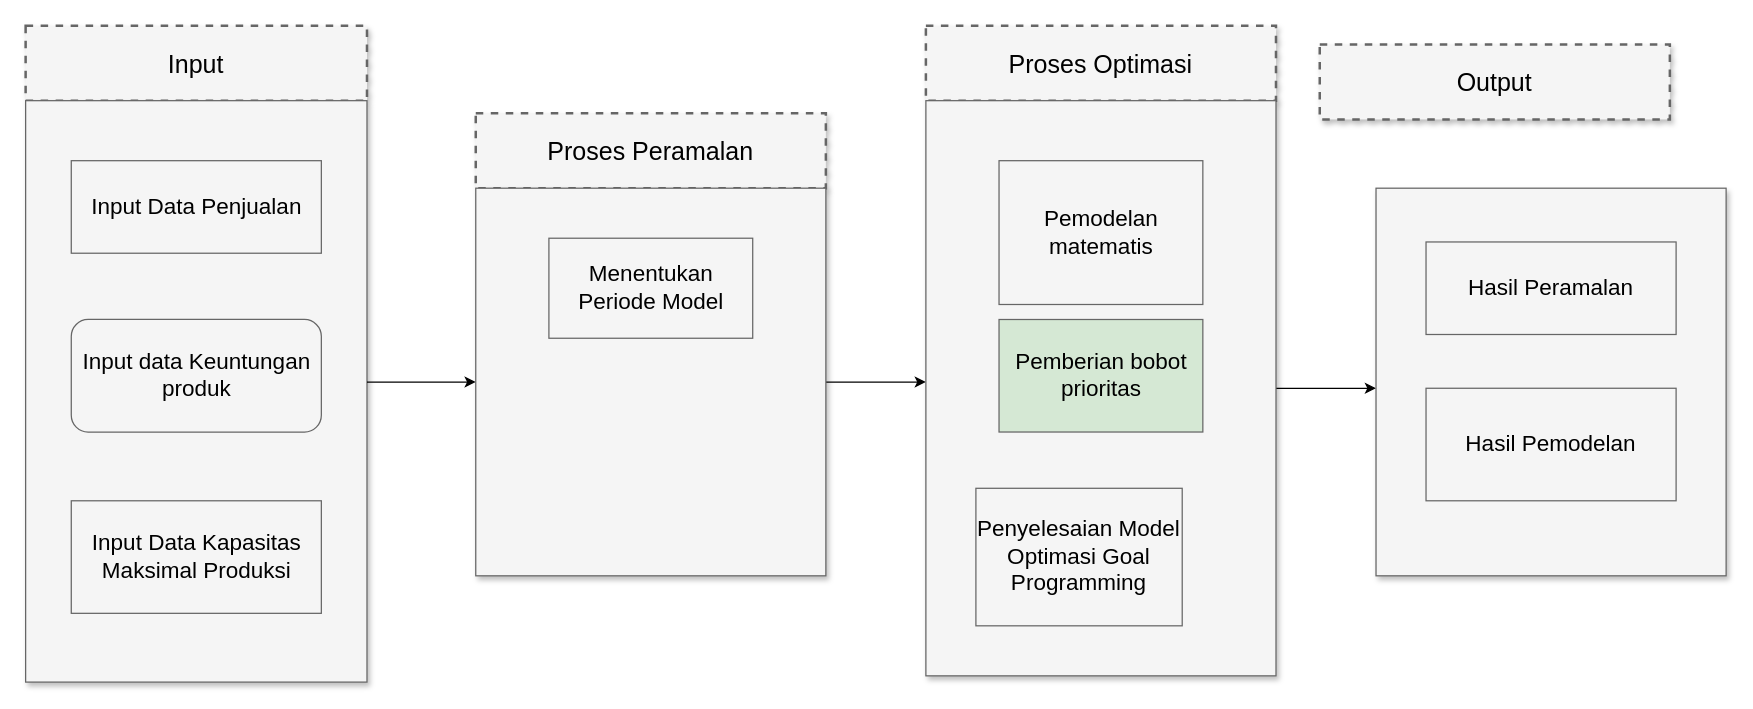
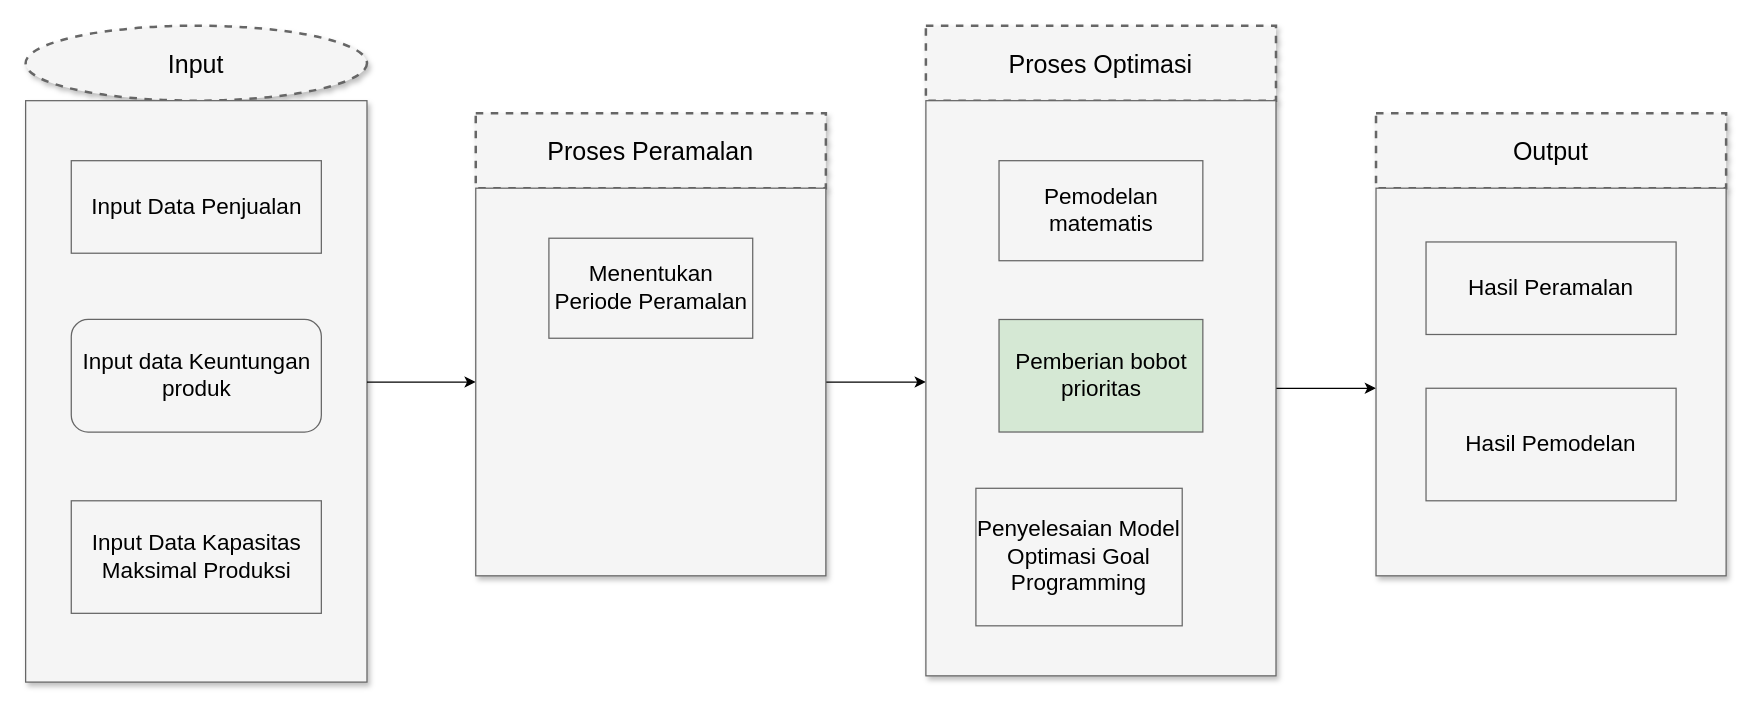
  <mxCell id="0" style=";html=1;" />
  <mxCell id="1" style=";html=1;" parent="0" />
- <mxCell id="2" value="Input" style="whiteSpace=wrap;html=1;shadow=1;fontSize=20;fillColor=#f5f5f5;strokeColor=#666666;strokeWidth=2;dashed=1;" vertex="1" parent="1"><mxGeometry x="20" y="20" width="273" height="60" as="geometry" /></mxCell>
- <mxCell id="3" value="Output" style="whiteSpace=wrap;html=1;shadow=1;fontSize=20;fillColor=#f5f5f5;strokeColor=#666666;strokeWidth=2;dashed=1;" vertex="1" parent="1"><mxGeometry x="1055" y="35" width="280" height="60" as="geometry" /></mxCell>
+ <mxCell id="2" value="Input" style="ellipse;whiteSpace=wrap;html=1;shadow=1;fontSize=20;fillColor=#f5f5f5;strokeColor=#666666;strokeWidth=2;dashed=1;" vertex="1" parent="1"><mxGeometry x="20" y="20" width="273" height="60" as="geometry" /></mxCell>
+ <mxCell id="3" value="Output" style="whiteSpace=wrap;html=1;shadow=1;fontSize=20;fillColor=#f5f5f5;strokeColor=#666666;strokeWidth=2;dashed=1;" vertex="1" parent="1"><mxGeometry x="1100" y="90" width="280" height="60" as="geometry" /></mxCell>
  <mxCell id="4" value="Proses Optimasi" style="whiteSpace=wrap;html=1;shadow=1;fontSize=20;fillColor=#f5f5f5;strokeColor=#666666;strokeWidth=2;dashed=1;" vertex="1" parent="1"><mxGeometry x="740" y="20" width="280" height="60" as="geometry" /></mxCell>
  <mxCell id="5" value="" style="whiteSpace=wrap;html=1;shadow=1;fontSize=18;fillColor=#f5f5f5;strokeColor=#666666;" vertex="1" parent="1"><mxGeometry x="20" y="80" width="273" height="465" as="geometry" /></mxCell>
  <mxCell id="6" value="Proses Peramalan" style="whiteSpace=wrap;html=1;shadow=1;fontSize=20;fillColor=#f5f5f5;strokeColor=#666666;strokeWidth=2;dashed=1;" parent="1" vertex="1"><mxGeometry x="380" y="90" width="280" height="60" as="geometry" /></mxCell>
  <mxCell id="7" value="Input Data Penjualan" style="whiteSpace=wrap;html=1;shadow=0;fontSize=18;fillColor=#f5f5f5;strokeColor=#666666;" parent="1" vertex="1"><mxGeometry x="56.5" y="128" width="200" height="74" as="geometry" /></mxCell>
  <mxCell id="8" style="edgeStyle=elbowEdgeStyle;rounded=0;html=1;startArrow=none;startFill=0;jettySize=auto;orthogonalLoop=1;fontSize=18;elbow=vertical;" parent="1" source="5" target="11" edge="1"><mxGeometry relative="1" as="geometry"><mxPoint x="427" y="299.909" as="targetPoint" /></mxGeometry></mxCell>
  <mxCell id="9" value="Input data Keuntungan produk" style="whiteSpace=wrap;html=1;shadow=0;fontSize=18;fillColor=#f5f5f5;strokeColor=#666666;rounded=1;" parent="1" vertex="1"><mxGeometry x="56.5" y="255" width="200" height="90" as="geometry" /></mxCell>
  <mxCell id="10" style="edgeStyle=orthogonalEdgeStyle;rounded=0;orthogonalLoop=1;jettySize=auto;html=1;" edge="1" parent="1" source="11" target="15"><mxGeometry relative="1" as="geometry"><Array as="points"><mxPoint x="790" y="305" /><mxPoint x="790" y="305" /></Array></mxGeometry></mxCell>
  <mxCell id="11" value="" style="whiteSpace=wrap;html=1;shadow=1;fontSize=18;fillColor=#f5f5f5;strokeColor=#666666;" vertex="1" parent="1"><mxGeometry x="380" y="150" width="280" height="310" as="geometry" /></mxCell>
- <mxCell id="12" value="&lt;div&gt;&lt;span style=&quot;background-color: initial;&quot;&gt;Menentukan Periode Model&lt;/span&gt;&lt;/div&gt;" style="whiteSpace=wrap;html=1;shadow=0;fontSize=18;fillColor=#f5f5f5;strokeColor=#666666;" vertex="1" parent="1"><mxGeometry x="438.5" y="190" width="163" height="80" as="geometry" /></mxCell>
+ <mxCell id="12" value="&lt;div&gt;&lt;span style=&quot;background-color: initial;&quot;&gt;Menentukan Periode Peramalan&lt;/span&gt;&lt;/div&gt;" style="whiteSpace=wrap;html=1;shadow=0;fontSize=18;fillColor=#f5f5f5;strokeColor=#666666;" vertex="1" parent="1"><mxGeometry x="438.5" y="190" width="163" height="80" as="geometry" /></mxCell>
  <mxCell id="13" value="Input Data Kapasitas Maksimal Produksi" style="whiteSpace=wrap;html=1;shadow=0;fontSize=18;fillColor=#f5f5f5;strokeColor=#666666;" vertex="1" parent="1"><mxGeometry x="56.5" y="400" width="200" height="90" as="geometry" /></mxCell>
  <mxCell id="14" style="edgeStyle=orthogonalEdgeStyle;rounded=0;orthogonalLoop=1;jettySize=auto;html=1;" edge="1" parent="1" source="15" target="18"><mxGeometry relative="1" as="geometry"><Array as="points"><mxPoint x="1160" y="305" /><mxPoint x="1160" y="305" /></Array></mxGeometry></mxCell>
  <mxCell id="15" value="" style="whiteSpace=wrap;html=1;shadow=1;fontSize=18;fillColor=#f5f5f5;strokeColor=#666666;" vertex="1" parent="1"><mxGeometry x="740" y="80" width="280" height="460" as="geometry" /></mxCell>
- <mxCell id="16" value="&lt;div&gt;&lt;span style=&quot;background-color: initial;&quot;&gt;Pemodelan matematis&lt;/span&gt;&lt;/div&gt;" style="whiteSpace=wrap;html=1;shadow=0;fontSize=18;fillColor=#f5f5f5;strokeColor=#666666;" vertex="1" parent="1"><mxGeometry x="798.5" y="128" width="163" height="115" as="geometry" /></mxCell>
+ <mxCell id="16" value="&lt;div&gt;&lt;span style=&quot;background-color: initial;&quot;&gt;Pemodelan matematis&lt;/span&gt;&lt;/div&gt;" style="whiteSpace=wrap;html=1;shadow=0;fontSize=18;fillColor=#f5f5f5;strokeColor=#666666;" vertex="1" parent="1"><mxGeometry x="798.5" y="128" width="163" height="80" as="geometry" /></mxCell>
  <mxCell id="17" value="&lt;div&gt;&lt;span style=&quot;background-color: initial;&quot;&gt;Pemberian bobot prioritas&lt;/span&gt;&lt;br&gt;&lt;/div&gt;" style="whiteSpace=wrap;html=1;shadow=0;fontSize=18;fillColor=#d5e8d4;strokeColor=#666666;" vertex="1" parent="1"><mxGeometry x="798.5" y="255" width="163" height="90" as="geometry" /></mxCell>
  <mxCell id="18" value="" style="whiteSpace=wrap;html=1;shadow=1;fontSize=18;fillColor=#f5f5f5;strokeColor=#666666;" vertex="1" parent="1"><mxGeometry x="1100" y="150" width="280" height="310" as="geometry" /></mxCell>
  <mxCell id="19" value="Hasil Peramalan" style="whiteSpace=wrap;html=1;shadow=0;fontSize=18;fillColor=#f5f5f5;strokeColor=#666666;" vertex="1" parent="1"><mxGeometry x="1140" y="193" width="200" height="74" as="geometry" /></mxCell>
  <mxCell id="20" value="Hasil Pemodelan" style="whiteSpace=wrap;html=1;shadow=0;fontSize=18;fillColor=#f5f5f5;strokeColor=#666666;" vertex="1" parent="1"><mxGeometry x="1140" y="310" width="200" height="90" as="geometry" /></mxCell>
  <mxCell id="21" value="Penyelesaian Model Optimasi Goal Programming" style="whiteSpace=wrap;html=1;shadow=0;fontSize=18;fillColor=#f5f5f5;strokeColor=#666666;" vertex="1" parent="1"><mxGeometry x="780" y="390" width="165" height="110" as="geometry" /></mxCell>
